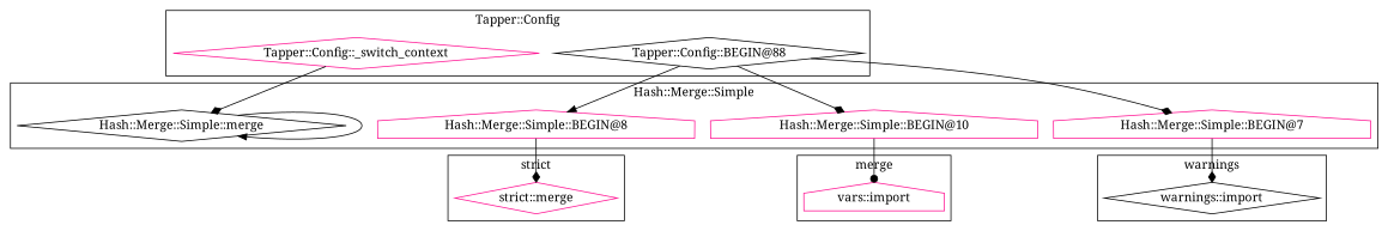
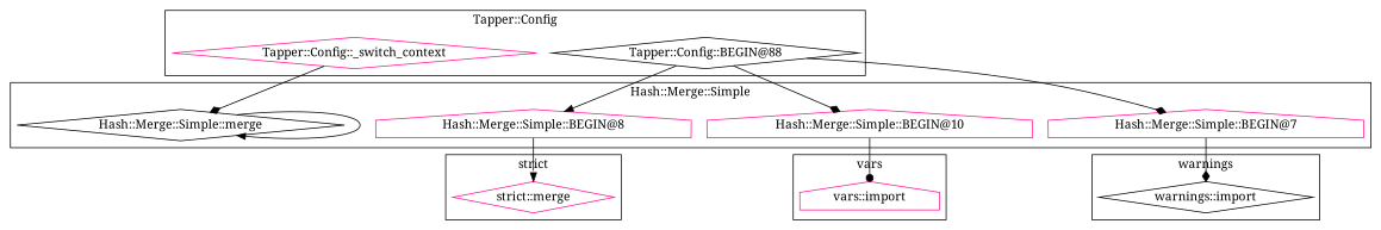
  digraph {
    fontname="Noto Serif"
    node [color=deeppink fontname="Noto Serif" shape=diamond]
    edge [arrowhead=diamond fontname="Noto Serif"]
    "vars::import" [shape=house]
    "warnings::import" [color=black]
    n3 [color=black label="Tapper::Config::BEGIN@88"]
    "Tapper::Config::_switch_context"
    n5 [label="strict::merge"]
    "Hash::Merge::Simple::BEGIN@8" [shape=house]
    "Hash::Merge::Simple::merge" [color=black]
    "Hash::Merge::Simple::BEGIN@10" [shape=house]
    "Hash::Merge::Simple::BEGIN@7" [shape=house]
    subgraph cluster_1 {
-     label=merge
+     label=vars
      "vars::import"
    }
    subgraph cluster_2 {
      label=warnings
      "warnings::import"
    }
    subgraph cluster_3 {
      label="Tapper::Config"
      n3
      "Tapper::Config::_switch_context"
    }
    subgraph cluster_4 {
      label="strict"
      n5
    }
    subgraph cluster_5 {
      label="Hash::Merge::Simple"
      "Hash::Merge::Simple::BEGIN@8"
      "Hash::Merge::Simple::merge"
      "Hash::Merge::Simple::BEGIN@10"
      "Hash::Merge::Simple::BEGIN@7"
    }
    n3 -> "Hash::Merge::Simple::BEGIN@8" [arrowhead=normal]
    n3 -> "Hash::Merge::Simple::BEGIN@10"
    n3 -> "Hash::Merge::Simple::BEGIN@7"
    "Tapper::Config::_switch_context" -> "Hash::Merge::Simple::merge"
-   "Hash::Merge::Simple::BEGIN@8" -> n5
+   "Hash::Merge::Simple::BEGIN@8" -> n5 [arrowhead=normal]
    "Hash::Merge::Simple::merge" -> "Hash::Merge::Simple::merge" [arrowhead=normal]
    "Hash::Merge::Simple::BEGIN@10" -> "vars::import" [arrowhead=dot]
    "Hash::Merge::Simple::BEGIN@7" -> "warnings::import"
  }
